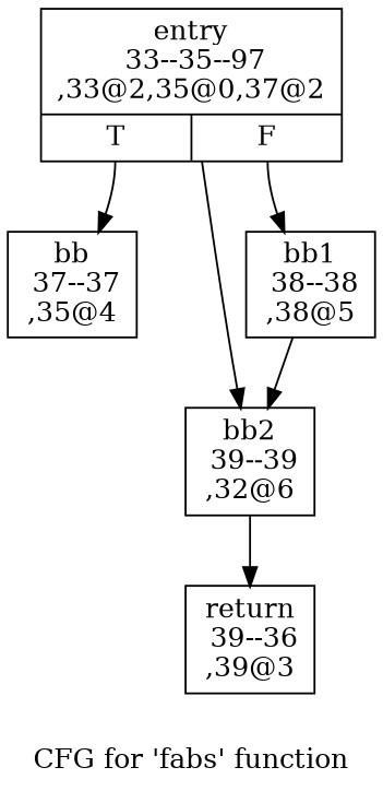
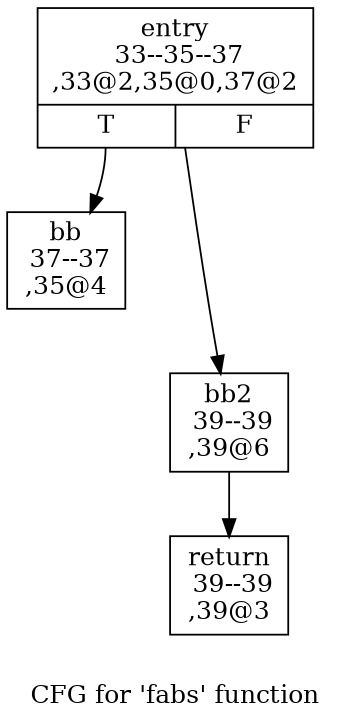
  digraph {
    label="CFG for 'fabs' function"
    node [shape=record]
-   n1 [label="{entry\n 33--35--97\n,33@2,35@0,37@2\n|{<s0>T|<s1>F}}"]
+   n1 [label="{entry\n 33--35--37\n,33@2,35@0,37@2\n|{<s0>T|<s1>F}}"]
    n2 [label="{bb\n 37--37\n,35@4\n}"]
-   n3 [label="{bb1\n 38--38\n,38@5\n}"]
-   n4 [label="{bb2\n 39--39\n,32@6\n}"]
-   n5 [label="{return\n 39--36\n,39@3\n}"]
+   n4 [label="{bb2\n 39--39\n,39@6\n}"]
+   n5 [label="{return\n 39--39\n,39@3\n}"]
    n1 -> n2 [tailport=s0]
-   n1 -> n3 [tailport=s1]
    n1 -> n4
-   n3 -> n4
    n4 -> n5
  }
